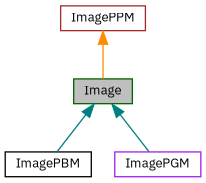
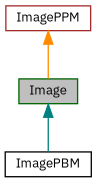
  digraph {
    fontname="IBM Plex Sans"
    node [fillcolor=white fontname="IBM Plex Sans" fontsize=10 shape=record style=filled]
    edge [color=teal dir=back fontname="IBM Plex Sans" fontsize=10 labelfontname=Helvetica labelfontsize=10 style=solid]
    n1 [color=darkgreen fillcolor=grey75 fontcolor=black height=0.2 label=Image width=0.4]
    n2 [color=black height=0.2 label=ImagePBM width=0.4]
-   n3 [color=purple height=0.2 label=ImagePGM width=0.4]
    n4 [color=brown height=0.2 label=ImagePPM width=0.4]
    n1 -> n2
-   n1 -> n3
    n4 -> n1 [color=darkorange]
  }
